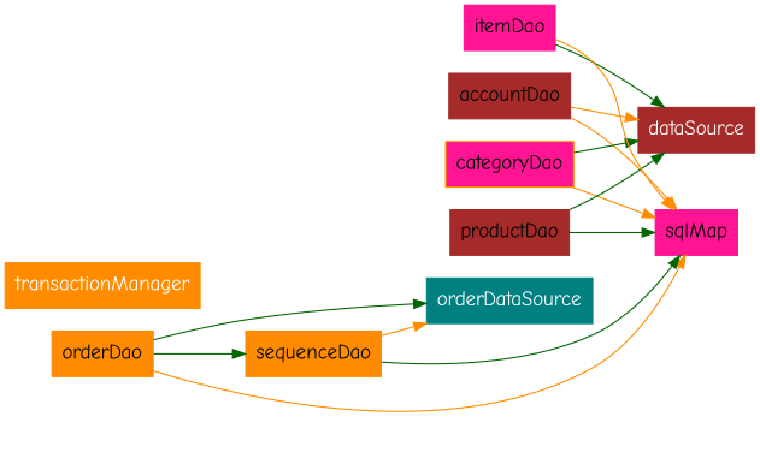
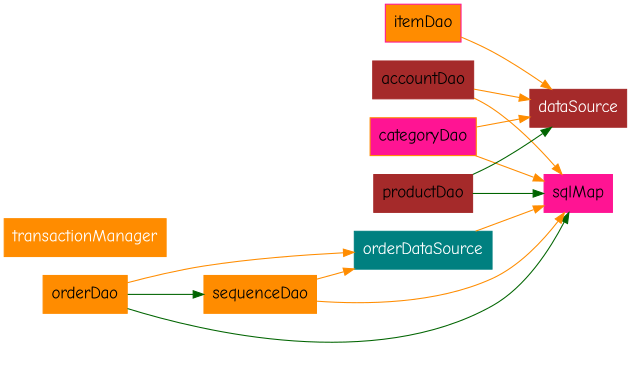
  digraph {
    fontname="Comic Neue"
    rankdir=LR
    node [color=darkorange fontname="Comic Neue" fontsize=16 shape=box style=filled]
    edge [color=darkgreen fontname="Comic Neue"]
    dataSource [color=brown fontcolor=white]
    orderDataSource [color=teal fontcolor=white]
    transactionManager [fontcolor=white]
    accountDao [color=brown]
    sqlMap [color=deeppink]
    categoryDao [fillcolor=deeppink]
    productDao [color=brown]
-   itemDao [color=deeppink]
+   itemDao [color=deeppink fillcolor=darkorange]
    orderDao
    sequenceDao
    accountDao -> dataSource [color=darkorange]
    accountDao -> sqlMap [color=darkorange]
-   categoryDao -> dataSource
+   categoryDao -> dataSource [color=darkorange]
    categoryDao -> sqlMap [color=darkorange]
    productDao -> dataSource
    productDao -> sqlMap
-   itemDao -> dataSource
-   itemDao -> sqlMap [color=darkorange]
-   orderDao -> orderDataSource
-   orderDao -> sqlMap [color=darkorange]
+   itemDao -> dataSource [color=darkorange]
+   orderDataSource -> sqlMap [color=darkorange]
+   orderDao -> orderDataSource [color=darkorange]
+   orderDao -> sqlMap
    orderDao -> sequenceDao
    sequenceDao -> orderDataSource [color=darkorange]
-   sequenceDao -> sqlMap
+   sequenceDao -> sqlMap [color=darkorange]
  }
